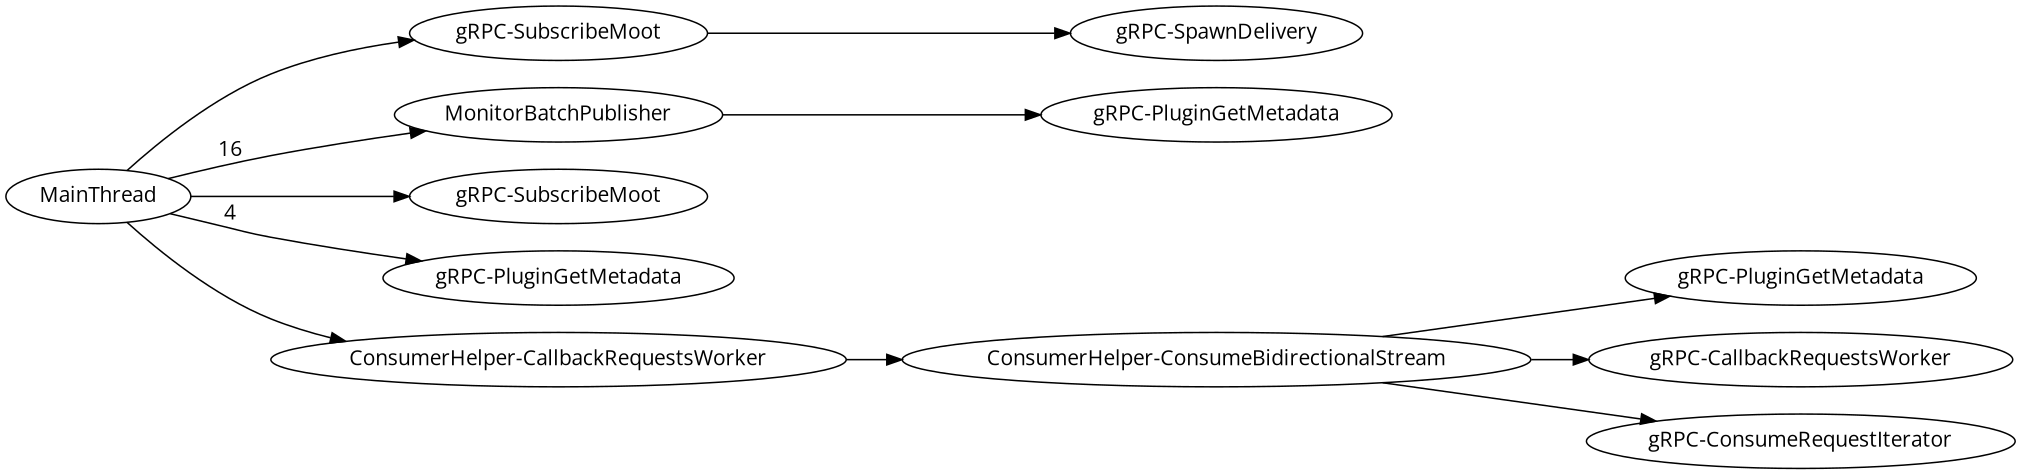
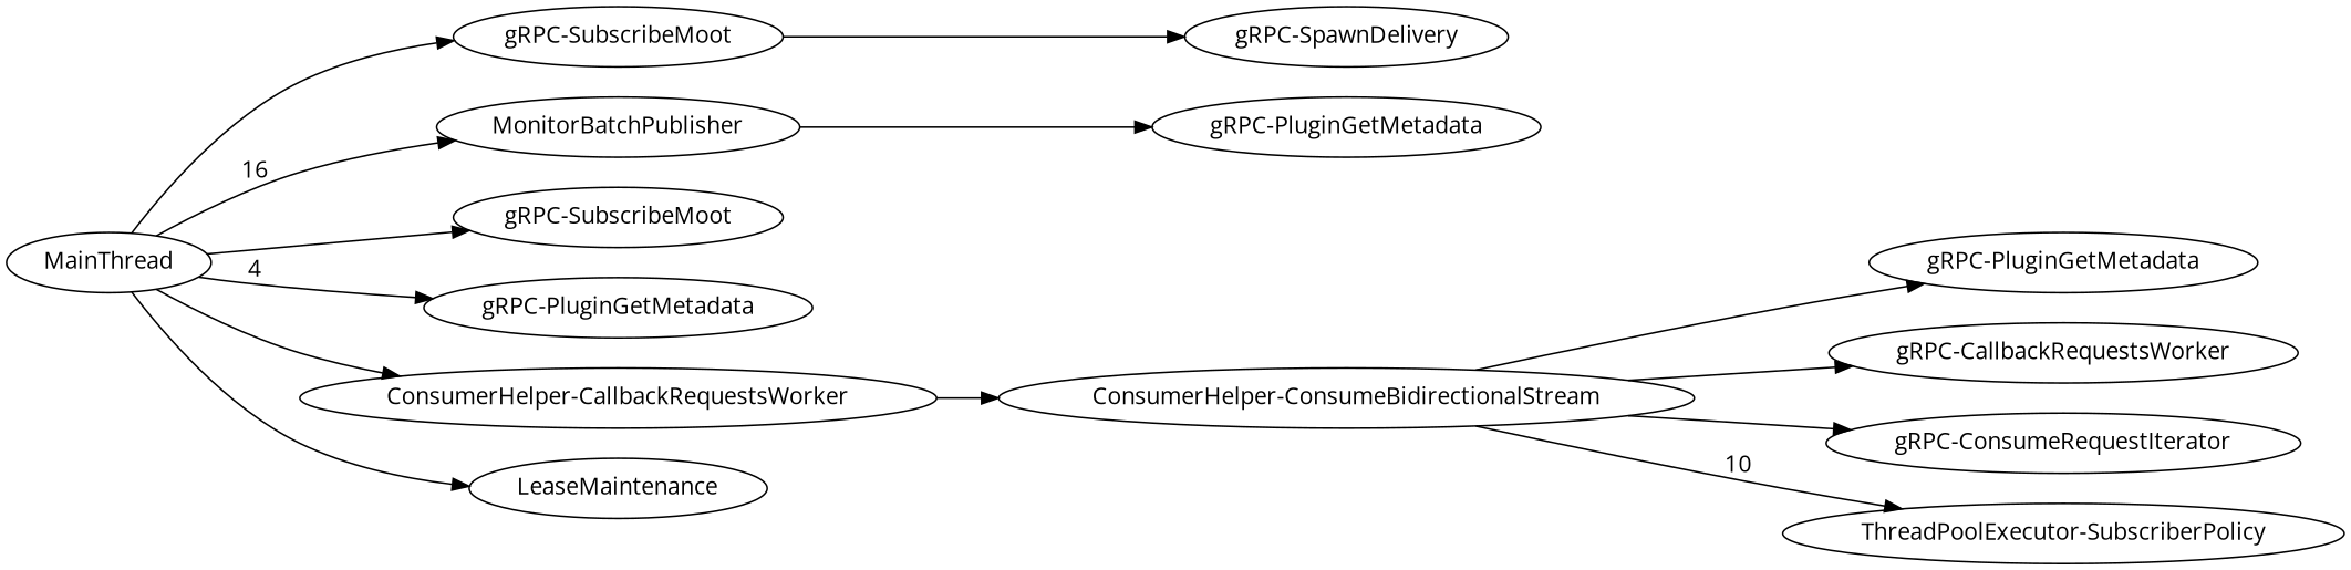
  digraph {
    fontname="Open Sans"
    rankdir=LR
    node [fontname="Open Sans"]
    edge [fontname="Open Sans"]
    n1 [label="gRPC-SubscribeMoot"]
    n2 [label="gRPC-SpawnDelivery"]
    n3 [label=MonitorBatchPublisher]
    n4 [label="gRPC-PluginGetMetadata"]
    n5 [label="ConsumerHelper-ConsumeBidirectionalStream"]
    n6 [label="gRPC-PluginGetMetadata"]
    n7 [label="gRPC-CallbackRequestsWorker"]
    n8 [label="gRPC-ConsumeRequestIterator"]
+   "ThreadPoolExecutor-SubscriberPolicy"
    MainThread
    n11 [label="gRPC-SubscribeMoot"]
    n12 [label="gRPC-PluginGetMetadata"]
    n13 [label="ConsumerHelper-CallbackRequestsWorker"]
+   n14 [label=LeaseMaintenance]
    n1 -> n2
    n3 -> n4
    n5 -> n6
    n5 -> n7
    n5 -> n8
+   n5 -> "ThreadPoolExecutor-SubscriberPolicy" [label=10]
    MainThread -> n1
    MainThread -> n3 [label=16]
    MainThread -> n11
    MainThread -> n12 [label=4]
    MainThread -> n13
+   MainThread -> n14
    n13 -> n5
  }
